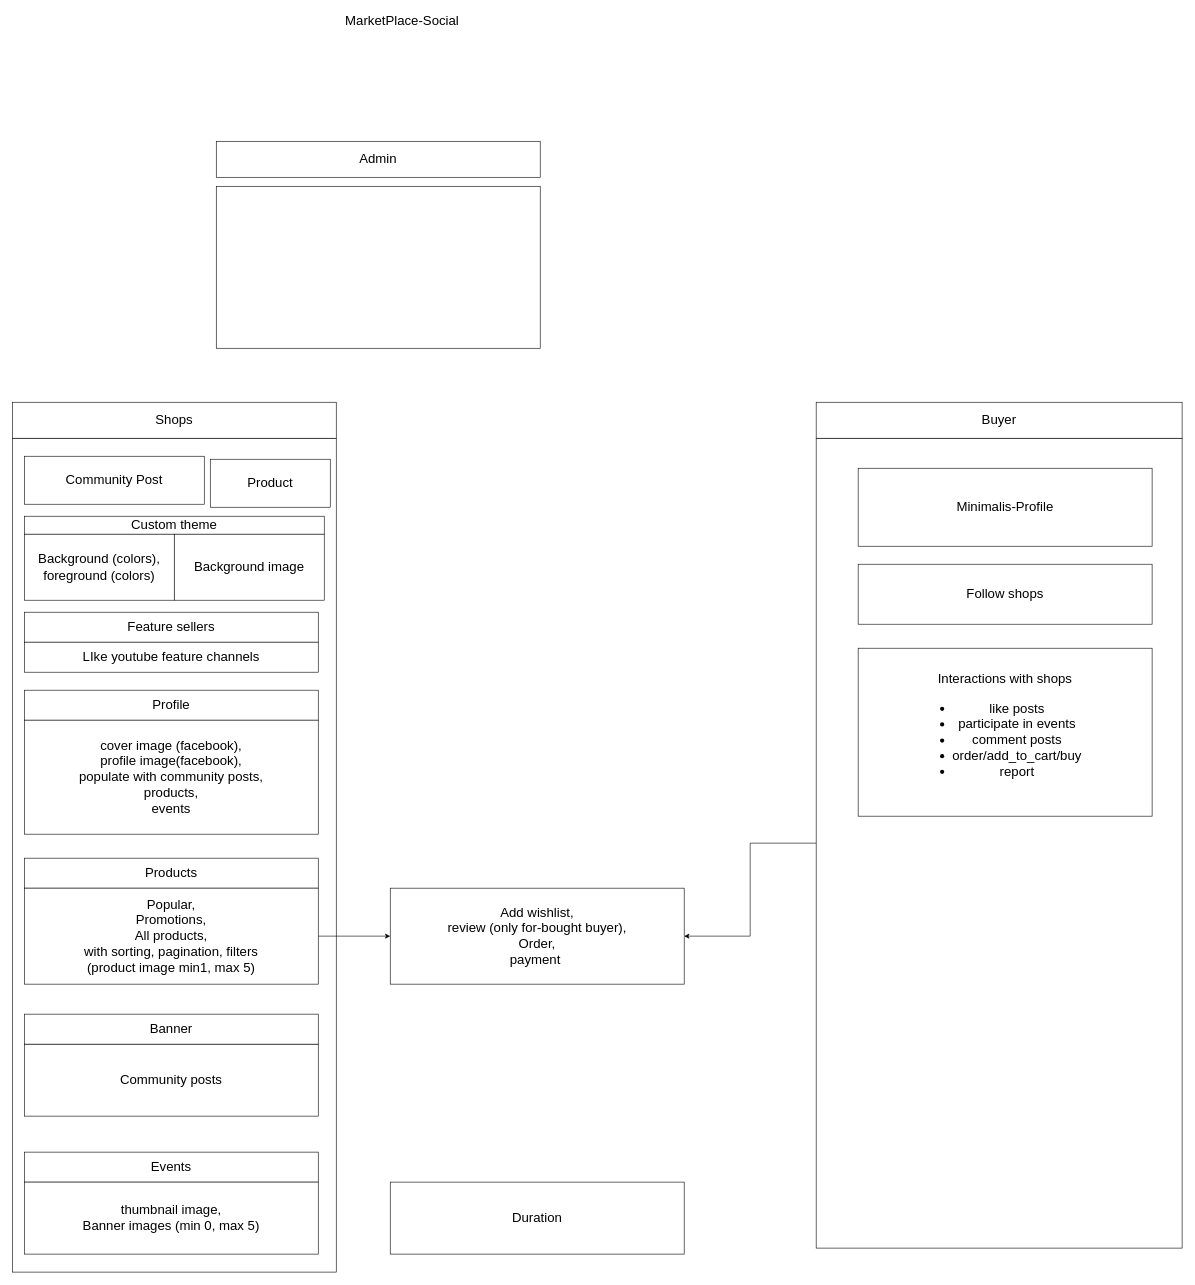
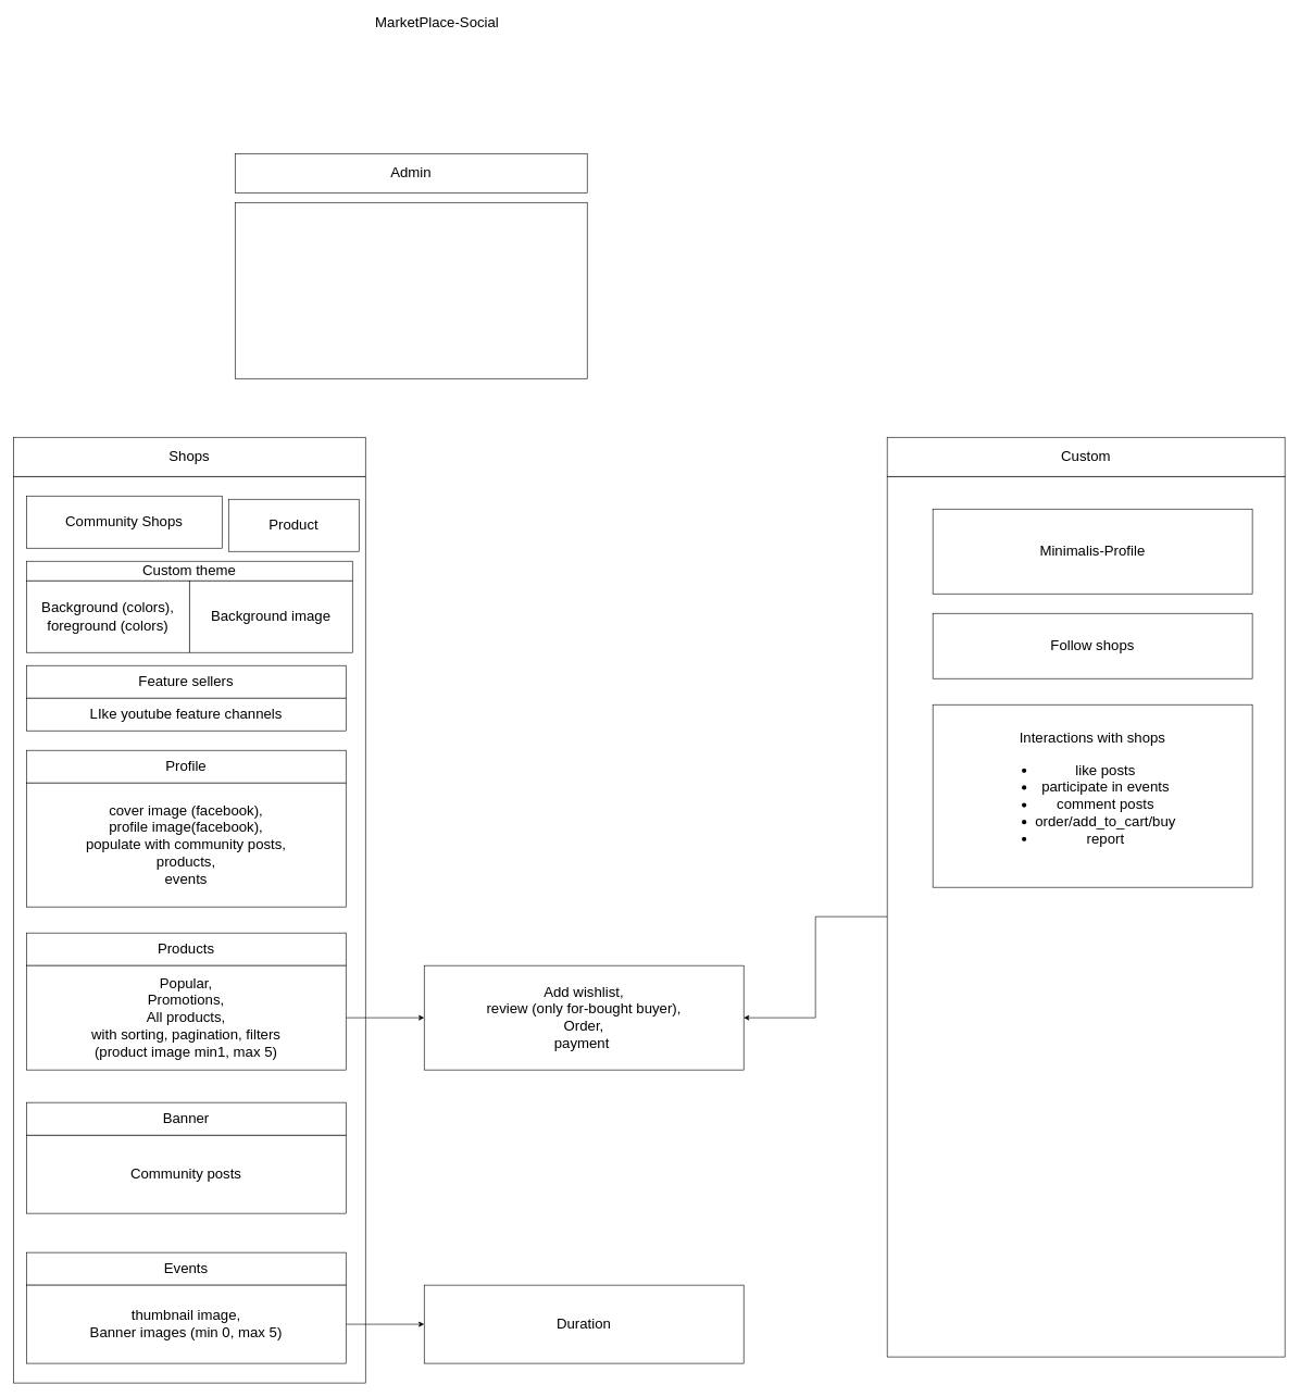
  <mxCell id="0" />
  <mxCell id="1" parent="0" />
  <mxCell id="2" value="" style="rounded=0;whiteSpace=wrap;html=1;" parent="1" vertex="1"><mxGeometry x="20" y="730" width="540" height="1390" as="geometry" /></mxCell>
  <mxCell id="3" value="Shops" style="rounded=0;whiteSpace=wrap;html=1;fontSize=22;" parent="1" vertex="1"><mxGeometry x="20" y="670" width="540" height="60" as="geometry" /></mxCell>
  <mxCell id="4" style="edgeStyle=orthogonalEdgeStyle;rounded=0;orthogonalLoop=1;jettySize=auto;html=1;" parent="1" source="5" target="27" edge="1"><mxGeometry relative="1" as="geometry" /></mxCell>
  <mxCell id="5" value="" style="rounded=0;whiteSpace=wrap;html=1;" parent="1" vertex="1"><mxGeometry x="1360" y="730" width="610" height="1350" as="geometry" /></mxCell>
- <mxCell id="6" value="Buyer" style="rounded=0;whiteSpace=wrap;html=1;fontSize=22;" parent="1" vertex="1"><mxGeometry x="1360" y="670" width="610" height="60" as="geometry" /></mxCell>
+ <mxCell id="6" value="Custom" style="rounded=0;whiteSpace=wrap;html=1;fontSize=22;" parent="1" vertex="1"><mxGeometry x="1360" y="670" width="610" height="60" as="geometry" /></mxCell>
  <mxCell id="7" value="" style="rounded=0;whiteSpace=wrap;html=1;" parent="1" vertex="1"><mxGeometry x="360" y="310" width="540" height="270" as="geometry" /></mxCell>
  <mxCell id="8" value="Admin" style="rounded=0;whiteSpace=wrap;html=1;fontSize=22;" parent="1" vertex="1"><mxGeometry x="360" y="235" width="540" height="60" as="geometry" /></mxCell>
  <mxCell id="9" value="Product" style="rounded=0;whiteSpace=wrap;html=1;fontSize=22;" parent="1" vertex="1"><mxGeometry x="350" y="765" width="200" height="80" as="geometry" /></mxCell>
  <mxCell id="10" value="MarketPlace-Social" style="text;html=1;strokeColor=none;fillColor=none;align=center;verticalAlign=middle;whiteSpace=wrap;rounded=0;fontSize=22;" parent="1" vertex="1"><mxGeometry x="540" y="20" width="260" height="30" as="geometry" /></mxCell>
- <mxCell id="11" value="Community Post" style="rounded=0;whiteSpace=wrap;html=1;fontSize=22;" parent="1" vertex="1"><mxGeometry x="40" y="760" width="300" height="80" as="geometry" /></mxCell>
+ <mxCell id="11" value="Community Shops" style="rounded=0;whiteSpace=wrap;html=1;fontSize=22;" parent="1" vertex="1"><mxGeometry x="40" y="760" width="300" height="80" as="geometry" /></mxCell>
  <mxCell id="12" value="Custom theme" style="rounded=0;whiteSpace=wrap;html=1;fontSize=22;" parent="1" vertex="1"><mxGeometry x="40" y="860" width="500" height="30" as="geometry" /></mxCell>
  <mxCell id="13" value="Background (colors),&lt;br&gt;foreground (colors)" style="rounded=0;whiteSpace=wrap;html=1;fontSize=22;" parent="1" vertex="1"><mxGeometry x="40" y="890" width="250" height="110" as="geometry" /></mxCell>
  <mxCell id="14" value="Feature sellers" style="rounded=0;whiteSpace=wrap;html=1;fontSize=22;" parent="1" vertex="1"><mxGeometry x="40" y="1020" width="490" height="50" as="geometry" /></mxCell>
  <mxCell id="15" value="Background image" style="rounded=0;whiteSpace=wrap;html=1;fontSize=22;" parent="1" vertex="1"><mxGeometry x="290" y="890" width="250" height="110" as="geometry" /></mxCell>
  <mxCell id="16" value="Profile" style="rounded=0;whiteSpace=wrap;html=1;fontSize=22;" parent="1" vertex="1"><mxGeometry x="40" y="1150" width="490" height="50" as="geometry" /></mxCell>
  <mxCell id="17" value="cover image (facebook),&lt;br&gt;profile image(facebook),&lt;br&gt;populate with community posts,&lt;br&gt;products,&lt;br&gt;events" style="rounded=0;whiteSpace=wrap;html=1;fontSize=22;" parent="1" vertex="1"><mxGeometry x="40" y="1200" width="490" height="190" as="geometry" /></mxCell>
  <mxCell id="18" value="Products" style="rounded=0;whiteSpace=wrap;html=1;fontSize=22;" parent="1" vertex="1"><mxGeometry x="40" y="1430" width="490" height="50" as="geometry" /></mxCell>
  <mxCell id="19" style="edgeStyle=orthogonalEdgeStyle;rounded=0;orthogonalLoop=1;jettySize=auto;html=1;fontSize=22;" parent="1" source="20" target="27" edge="1"><mxGeometry relative="1" as="geometry" /></mxCell>
  <mxCell id="20" value="Popular,&lt;br&gt;Promotions,&lt;br&gt;All products,&lt;br&gt;with sorting, pagination, filters&lt;br&gt;(product image min1, max 5)" style="rounded=0;whiteSpace=wrap;html=1;fontSize=22;" parent="1" vertex="1"><mxGeometry x="40" y="1480" width="490" height="160" as="geometry" /></mxCell>
  <mxCell id="21" value="Community posts" style="rounded=0;whiteSpace=wrap;html=1;fontSize=22;" parent="1" vertex="1"><mxGeometry x="40" y="1740" width="490" height="120" as="geometry" /></mxCell>
  <mxCell id="22" value="Banner" style="rounded=0;whiteSpace=wrap;html=1;fontSize=22;" parent="1" vertex="1"><mxGeometry x="40" y="1690" width="490" height="50" as="geometry" /></mxCell>
  <mxCell id="23" value="Events" style="rounded=0;whiteSpace=wrap;html=1;fontSize=22;" parent="1" vertex="1"><mxGeometry x="40" y="1920" width="490" height="50" as="geometry" /></mxCell>
+ <mxCell id="24" style="edgeStyle=orthogonalEdgeStyle;rounded=0;orthogonalLoop=1;jettySize=auto;html=1;fontSize=22;" parent="1" source="25" target="28" edge="1"><mxGeometry relative="1" as="geometry" /></mxCell>
  <mxCell id="25" value="thumbnail image,&lt;br&gt;Banner images (min 0, max 5)" style="rounded=0;whiteSpace=wrap;html=1;fontSize=22;" parent="1" vertex="1"><mxGeometry x="40" y="1970" width="490" height="120" as="geometry" /></mxCell>
  <mxCell id="26" value="LIke youtube feature channels" style="rounded=0;whiteSpace=wrap;html=1;fontSize=22;" parent="1" vertex="1"><mxGeometry x="40" y="1070" width="490" height="50" as="geometry" /></mxCell>
  <mxCell id="27" value="Add wishlist,&lt;br&gt;review (only for-bought buyer),&lt;br&gt;Order,&lt;br&gt;payment&amp;nbsp;" style="rounded=0;whiteSpace=wrap;html=1;fontSize=22;" parent="1" vertex="1"><mxGeometry x="650" y="1480" width="490" height="160" as="geometry" /></mxCell>
  <mxCell id="28" value="Duration" style="rounded=0;whiteSpace=wrap;html=1;fontSize=22;" parent="1" vertex="1"><mxGeometry x="650" y="1970" width="490" height="120" as="geometry" /></mxCell>
  <mxCell id="29" value="Minimalis-Profile" style="rounded=0;whiteSpace=wrap;html=1;fontSize=22;" parent="1" vertex="1"><mxGeometry x="1430" y="780" width="490" height="130" as="geometry" /></mxCell>
  <mxCell id="30" value="Follow shops" style="rounded=0;whiteSpace=wrap;html=1;fontSize=22;" parent="1" vertex="1"><mxGeometry x="1430" y="940" width="490" height="100" as="geometry" /></mxCell>
  <mxCell id="31" value="Interactions with shops&lt;br&gt;&lt;ul&gt;&lt;li&gt;like posts&lt;/li&gt;&lt;li&gt;participate in events&lt;/li&gt;&lt;li&gt;comment posts&lt;/li&gt;&lt;li&gt;order/add_to_cart/buy&lt;/li&gt;&lt;li&gt;report&lt;/li&gt;&lt;/ul&gt;" style="rounded=0;whiteSpace=wrap;html=1;fontSize=22;align=center;" parent="1" vertex="1"><mxGeometry x="1430" y="1080" width="490" height="280" as="geometry" /></mxCell>
